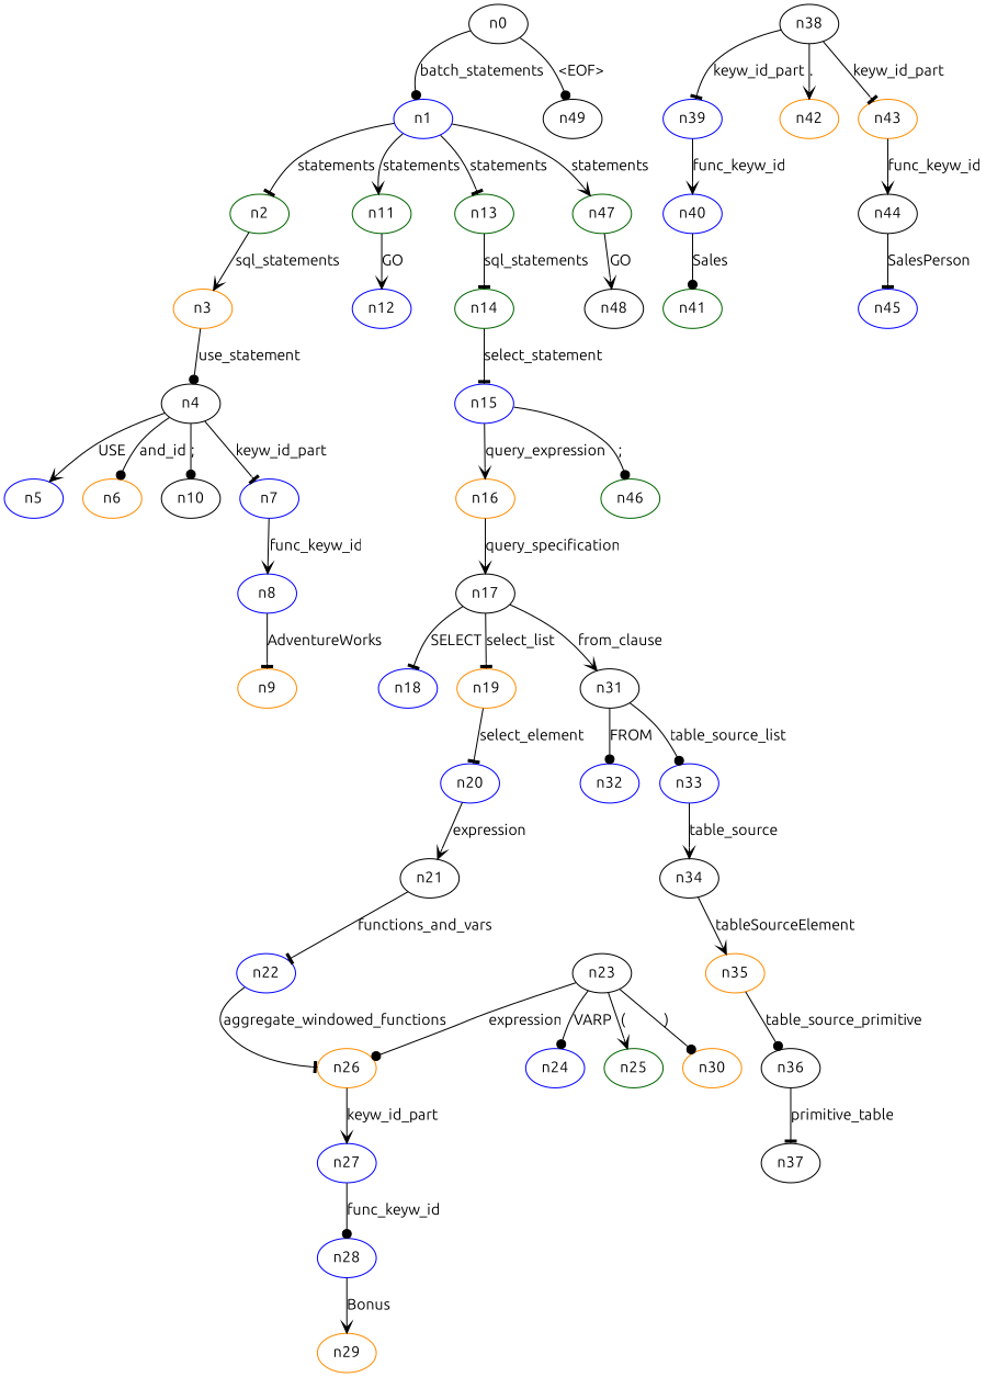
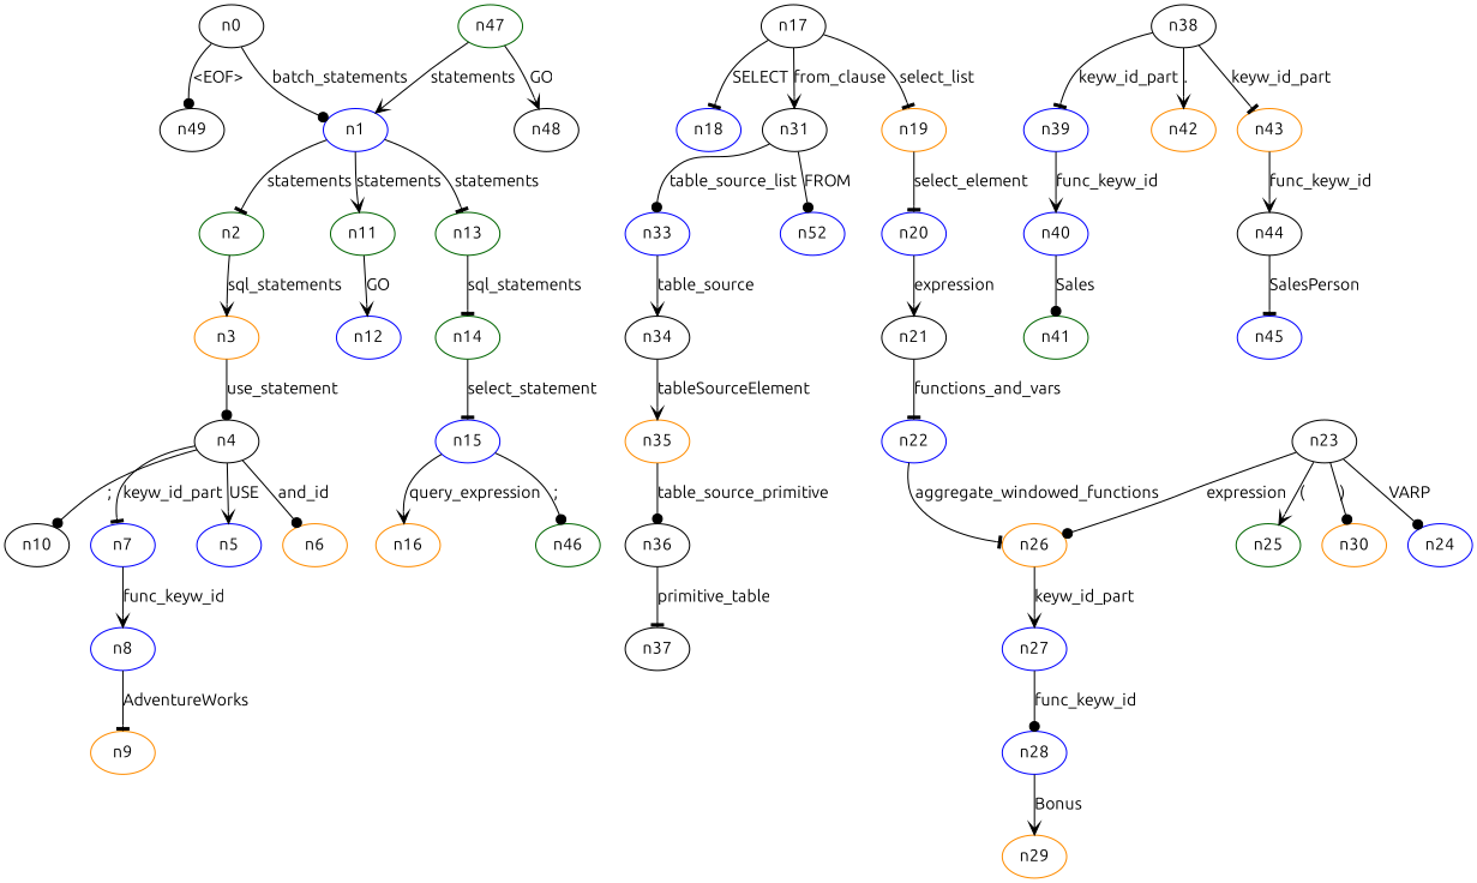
  digraph {
    fontname=Ubuntu
    node [color=blue fontname=Ubuntu]
    edge [arrowhead=vee fontname=Ubuntu]
    n0 [color=black]
    n1
    n49 [color=black]
    n2 [color=darkgreen]
    n11 [color=darkgreen]
    n13 [color=darkgreen]
    n47 [color=darkgreen]
    n3 [color=darkorange]
    n12
    n14 [color=darkgreen]
    n48 [color=black]
    n4 [color=black]
    n5
    n6 [color=darkorange]
    n10 [color=black]
    n7
    n8
    n9 [color=darkorange]
    n15
    n16 [color=darkorange]
    n46 [color=darkgreen]
    n17 [color=black]
    n18
    n19 [color=darkorange]
    n31 [color=black]
    n20
-   n32
+   n32 [label=n52]
    n33
    n21 [color=black]
    n22
    n26 [color=darkorange]
    n23 [color=black]
    n24
    n25 [color=darkgreen]
    n30 [color=darkorange]
    n27
    n28
    n29 [color=darkorange]
    n34 [color=black]
    n35 [color=darkorange]
    n36 [color=black]
    n37 [color=black]
    n38 [color=black]
    n39
    n42 [color=darkorange]
    n43 [color=darkorange]
    n40
    n44 [color=black]
    n41 [color=darkgreen]
    n45
    n0 -> n1 [arrowhead=dot label=batch_statements]
    n0 -> n49 [arrowhead=dot label="<EOF>"]
    n1 -> n2 [arrowhead=tee label=statements]
    n1 -> n11 [label=statements]
    n1 -> n13 [arrowhead=tee label=statements]
-   n1 -> n47 [label=statements]
+   n47 -> n1 [label=statements]
    n2 -> n3 [label=sql_statements]
    n11 -> n12 [label=GO]
    n13 -> n14 [arrowhead=tee label=sql_statements]
    n47 -> n48 [label=GO]
    n3 -> n4 [arrowhead=dot label=use_statement]
    n14 -> n15 [arrowhead=tee label=select_statement]
    n4 -> n5 [label=USE]
    n4 -> n6 [arrowhead=dot label=and_id]
    n4 -> n10 [arrowhead=dot label=";"]
    n4 -> n7 [arrowhead=tee label=keyw_id_part]
    n7 -> n8 [label=func_keyw_id]
    n8 -> n9 [arrowhead=tee label=AdventureWorks]
    n15 -> n16 [label=query_expression]
    n15 -> n46 [arrowhead=dot label=";"]
-   n16 -> n17 [label=query_specification]
    n17 -> n18 [arrowhead=tee label=SELECT]
    n17 -> n19 [arrowhead=tee label=select_list]
    n17 -> n31 [label=from_clause]
    n19 -> n20 [arrowhead=tee label=select_element]
    n31 -> n32 [arrowhead=dot label=FROM]
    n31 -> n33 [arrowhead=dot label=table_source_list]
    n20 -> n21 [label=expression]
    n33 -> n34 [label=table_source]
    n21 -> n22 [arrowhead=tee label=functions_and_vars]
    n22 -> n26 [arrowhead=tee label=aggregate_windowed_functions]
    n26 -> n27 [label=keyw_id_part]
    n23 -> n26 [arrowhead=dot label=expression]
    n23 -> n24 [arrowhead=dot label=VARP]
    n23 -> n25 [label="("]
    n23 -> n30 [arrowhead=dot label=")"]
    n27 -> n28 [arrowhead=dot label=func_keyw_id]
    n28 -> n29 [label=Bonus]
    n34 -> n35 [label=tableSourceElement]
    n35 -> n36 [arrowhead=dot label=table_source_primitive]
    n36 -> n37 [arrowhead=tee label=primitive_table]
    n38 -> n39 [arrowhead=tee label=keyw_id_part]
    n38 -> n42 [label="."]
    n38 -> n43 [arrowhead=tee label=keyw_id_part]
    n39 -> n40 [label=func_keyw_id]
    n43 -> n44 [label=func_keyw_id]
    n40 -> n41 [arrowhead=dot label=Sales]
    n44 -> n45 [arrowhead=tee label=SalesPerson]
  }
